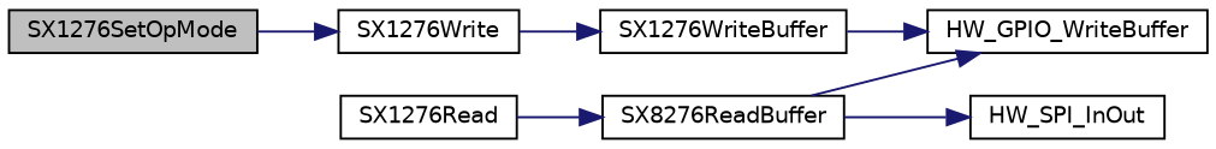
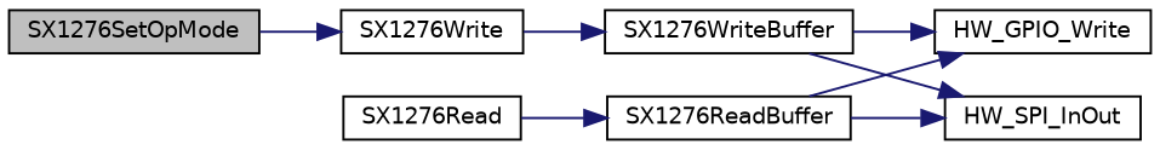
  digraph {
    rankdir=LR
    node [color=black fillcolor=white fontname=Helvetica fontsize=10 shape=record style=filled]
    edge [color=midnightblue fontname=Helvetica fontsize=10 labelfontname=Helvetica labelfontsize=10 style=solid]
    n1 [fillcolor=grey75 fontcolor=black height=0.2 label=SX1276SetOpMode width=0.4]
    n2 [height=0.2 label=SX1276Write width=0.4]
    n3 [height=0.2 label=SX1276WriteBuffer width=0.4]
    n4 [height=0.2 label=SX1276Read width=0.4]
-   n5 [height=0.2 label=SX8276ReadBuffer width=0.4]
-   n6 [height=0.2 label=HW_GPIO_WriteBuffer width=0.4]
+   n5 [height=0.2 label=SX1276ReadBuffer width=0.4]
+   n6 [height=0.2 label=HW_GPIO_Write width=0.4]
    n7 [height=0.2 label=HW_SPI_InOut width=0.4]
    n1 -> n2
    n2 -> n3
    n3 -> n6
+   n3 -> n7
    n4 -> n5
    n5 -> n6
    n5 -> n7
  }
